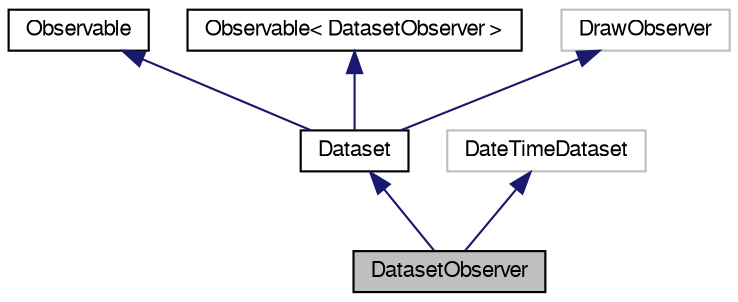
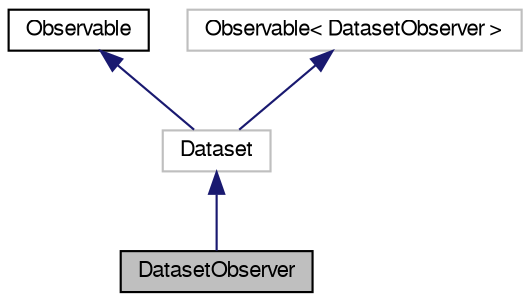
  digraph {
    node [color=black fontname=FreeSans fontsize=10 shape=record]
    edge [color=midnightblue dir=back fontname=FreeSans fontsize=10 labelfontname=FreeSans labelfontsize=10 style=solid]
    n1 [fillcolor=grey75 fontcolor=black height=0.2 label=DatasetObserver style=filled width=0.4]
-   n2 [height=0.2 label=Dataset width=0.4]
+   n2 [color=grey75 height=0.2 label=Dataset width=0.4]
    n3 [height=0.2 label=Observable width=0.4]
-   n4 [height=0.2 label="Observable\< DatasetObserver \>" width=0.4]
-   n5 [color=grey75 height=0.2 label=DrawObserver width=0.4]
-   n6 [color=grey75 height=0.2 label=DateTimeDataset width=0.4]
+   n4 [color=grey75 height=0.2 label="Observable\< DatasetObserver \>" width=0.4]
    n2 -> n1
    n3 -> n2
    n4 -> n2
-   n5 -> n2
-   n6 -> n1
  }
